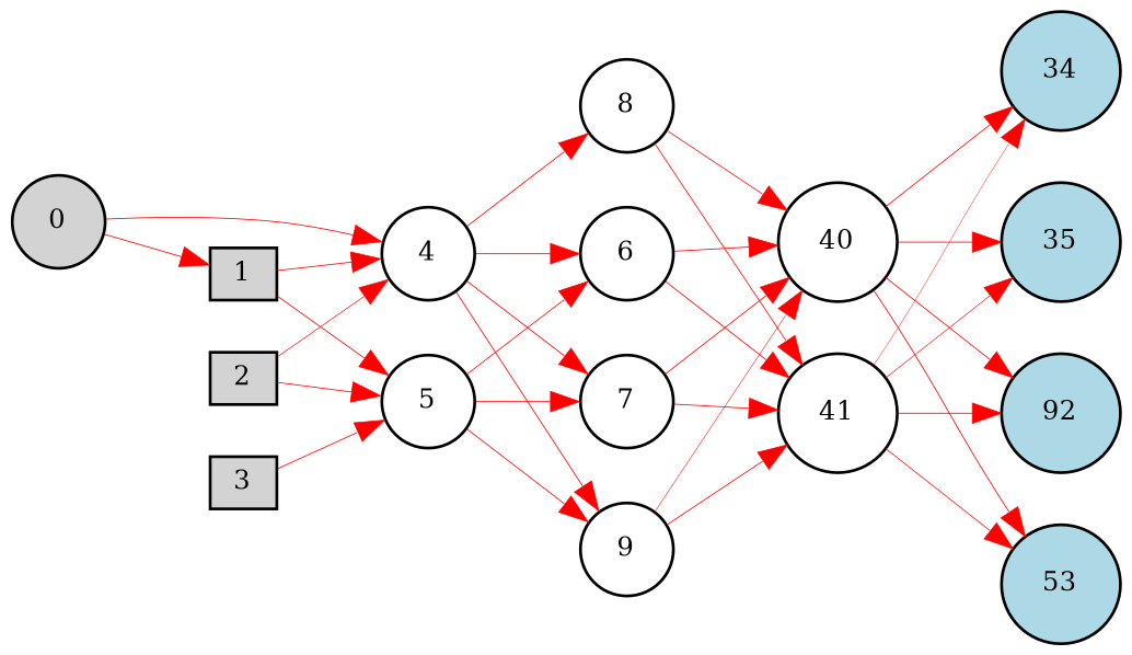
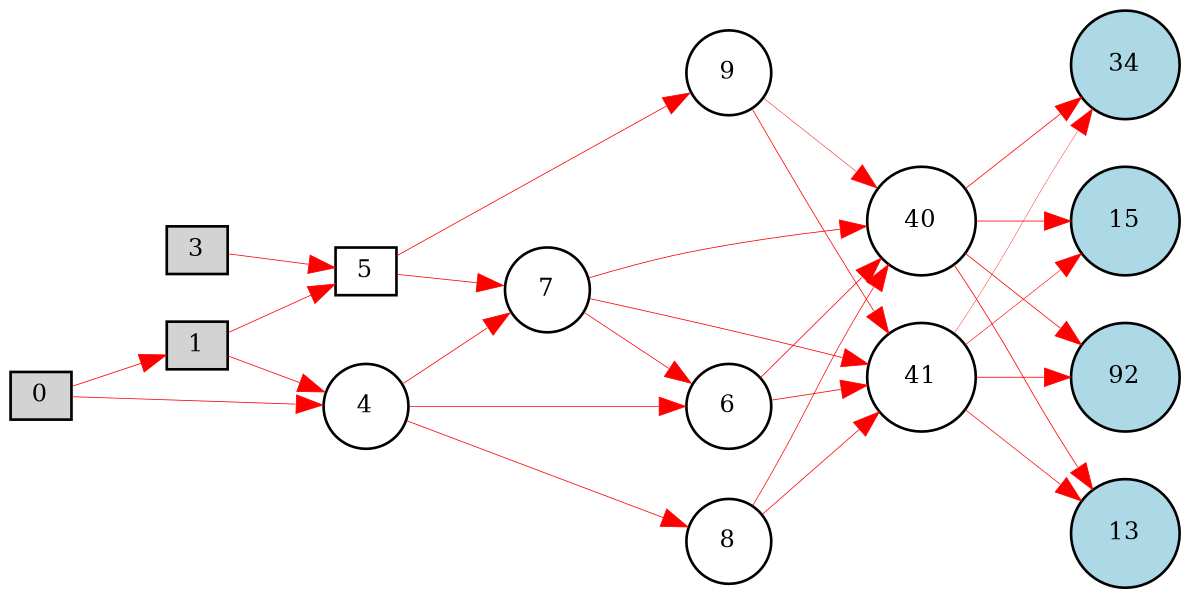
  digraph {
    rankdir=LR
    node [fontsize=9 shape=circle]
    edge [color=red style=solid]
-   0 [fillcolor=lightgray height=0.2 style=filled width=0.2]
+   0 [fillcolor=lightgray height=0.2 shape=box style=filled width=0.2]
    4 [height=0.2 width=0.2]
    1 [fillcolor=lightgray height=0.2 shape=box style=filled width=0.2]
    6 [height=0.2 width=0.2]
    7 [height=0.2 width=0.2]
    8 [height=0.2 width=0.2]
    9 [height=0.2 width=0.2]
-   5 [height=0.2 width=0.2]
-   2 [fillcolor=lightgray height=0.2 shape=box style=filled width=0.2]
+   5 [height=0.2 shape=box width=0.2]
    3 [fillcolor=lightgray height=0.2 shape=box style=filled width=0.2]
    n11 [fillcolor=lightblue height=0.2 label=92 style=filled width=0.2]
-   13 [fillcolor=lightblue height=0.2 style=filled width=0.2 label=53]
+   13 [fillcolor=lightblue height=0.2 style=filled width=0.2]
    n13 [fillcolor=lightblue height=0.2 label=34 style=filled width=0.2]
-   15 [fillcolor=lightblue height=0.2 style=filled width=0.2 label=35]
+   15 [fillcolor=lightblue height=0.2 style=filled width=0.2]
    n15 [height=0.2 label=40 width=0.2]
    n16 [height=0.2 label=41 width=0.2]
    0 -> 4 [penwidth=0.29969515457438234]
    0 -> 1 [penwidth=0.2999794381128016]
    4 -> 6 [penwidth=0.299388407809666]
    4 -> 7 [penwidth=0.29996381784998694]
    4 -> 8 [penwidth=0.29997425113895804]
-   4 -> 9 [penwidth=0.2999764951548113]
    1 -> 4 [penwidth=0.29948906498741845]
    1 -> 5 [penwidth=0.2977662950321994]
    6 -> n15 [penwidth=0.29895853980683196]
    6 -> n16 [penwidth=0.2997494156417019]
    7 -> n15 [penwidth=0.2994770418823679]
    7 -> n16 [penwidth=0.2997361875256892]
    8 -> n15 [penwidth=0.2719890796522294]
    8 -> n16 [penwidth=0.2861285424042729]
    9 -> n15 [penwidth=0.18421642964175255]
    9 -> n16 [penwidth=0.2914243592534296]
-   5 -> 6 [penwidth=0.2854622331406843]
+   7 -> 6 [penwidth=0.2854622331406843]
    5 -> 7 [penwidth=0.2952866634911123]
    5 -> 9 [penwidth=0.292517649585454]
-   2 -> 4 [penwidth=0.24022745319020086]
-   2 -> 5 [penwidth=0.2933279708592098]
    3 -> 5 [penwidth=0.2931995413865438]
    n15 -> n11 [penwidth=0.2982892479109751]
    n15 -> 13 [penwidth=0.29971604570857624]
    n15 -> n13 [penwidth=0.29717201875324717]
    n15 -> 15 [penwidth=0.2996446611885031]
    n16 -> n11 [penwidth=0.29911458954867787]
    n16 -> 13 [penwidth=0.26650234272292783]
    n16 -> n13 [penwidth=0.1490351631463745]
    n16 -> 15 [penwidth=0.22437472199945174]
  }
